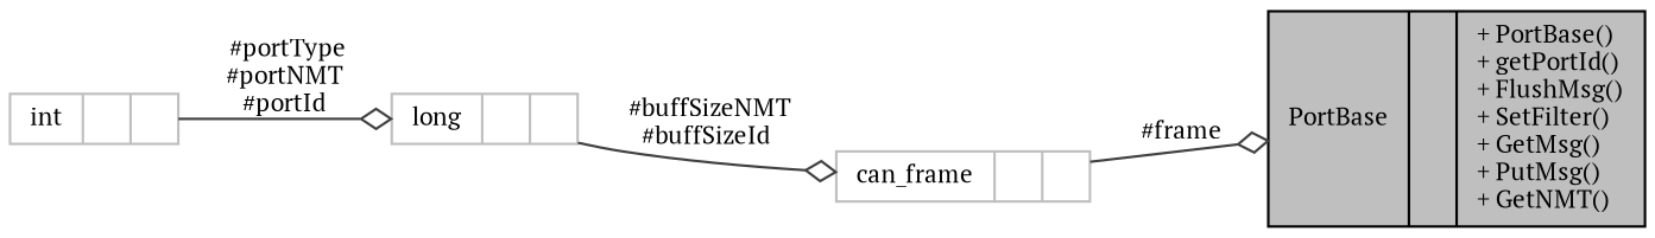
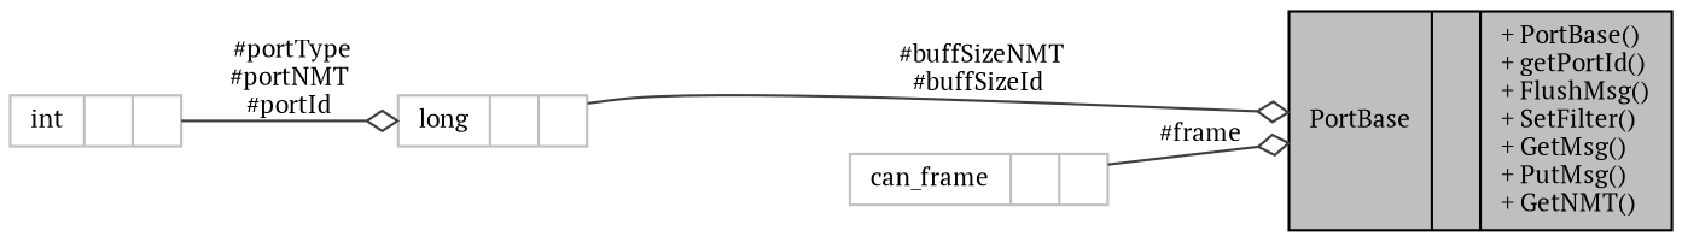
  digraph {
    fontname="PT Serif"
    rankdir=LR
    node [color=grey75 fontname="PT Serif" fontsize=10 shape=record]
    edge [arrowhead=odiamond color=grey25 fontname="PT Serif" fontsize=10 labelfontname=Helvetica labelfontsize=10 style=solid]
    n1 [color=black fillcolor=grey75 fontcolor=black height=0.2 label="{PortBase\n||+ PortBase()\l+ getPortId()\l+ FlushMsg()\l+ SetFilter()\l+ GetMsg()\l+ PutMsg()\l+ GetNMT()\l}" style=filled width=0.4]
    n2 [height=0.2 label="{can_frame\n||}" width=0.4]
    n3 [height=0.2 label="{int\n||}" width=0.4]
    n4 [height=0.2 label="{long\n||}" width=0.4]
    n2 -> n1 [label=" #frame"]
    n3 -> n4 [label=" #portType\n#portNMT\n#portId"]
-   n4 -> n2 [label=" #buffSizeNMT\n#buffSizeId"]
+   n4 -> n1 [label=" #buffSizeNMT\n#buffSizeId"]
  }
